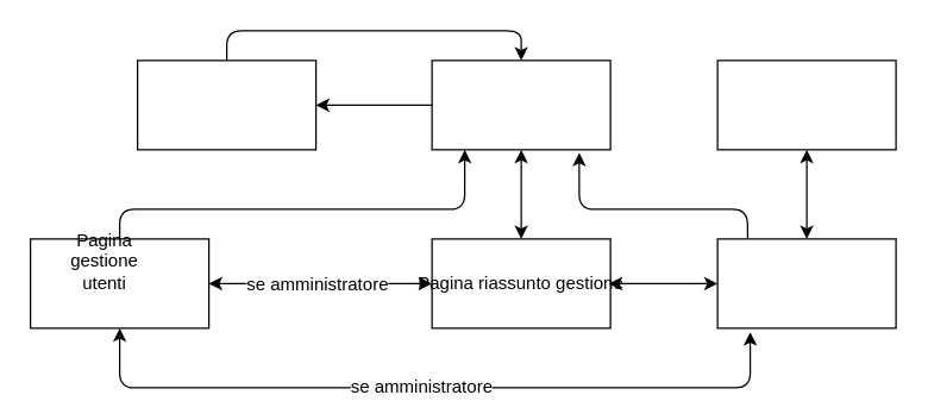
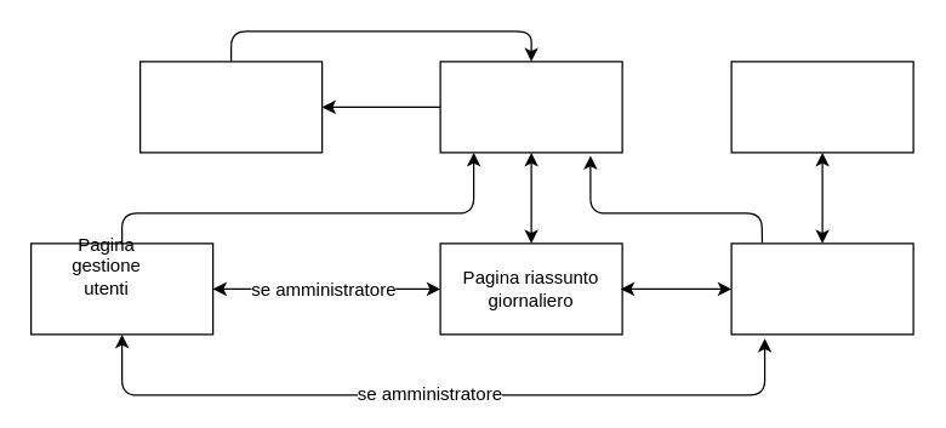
  <mxCell id="0" />
  <mxCell id="1" parent="0" />
  <mxCell id="2" value="" style="rounded=0;whiteSpace=wrap;html=1;" parent="1" vertex="1"><mxGeometry x="290" y="40" width="120" height="60" as="geometry" /></mxCell>
  <mxCell id="3" value="" style="rounded=0;whiteSpace=wrap;html=1;" parent="1" vertex="1"><mxGeometry x="290" y="160" width="120" height="60" as="geometry" /></mxCell>
- <mxCell id="4" value="Pagina riassunto gestione" style="text;html=1;strokeColor=none;fillColor=none;align=center;verticalAlign=middle;whiteSpace=wrap;rounded=0;" parent="1" vertex="1"><mxGeometry x="275" y="180" width="150" height="20" as="geometry" /></mxCell>
+ <mxCell id="4" value="Pagina riassunto giornaliero" style="text;html=1;strokeColor=none;fillColor=none;align=center;verticalAlign=middle;whiteSpace=wrap;rounded=0;" parent="1" vertex="1"><mxGeometry x="275" y="180" width="150" height="20" as="geometry" /></mxCell>
  <mxCell id="5" value="" style="endArrow=classic;startArrow=classic;html=1;entryX=0.5;entryY=1;entryDx=0;entryDy=0;exitX=0.5;exitY=0;exitDx=0;exitDy=0;" parent="1" source="3" target="2" edge="1"><mxGeometry width="50" height="50" relative="1" as="geometry"><mxPoint x="280" y="340" as="sourcePoint" /><mxPoint x="330" y="290" as="targetPoint" /></mxGeometry></mxCell>
  <mxCell id="6" value="" style="rounded=0;whiteSpace=wrap;html=1;" parent="1" vertex="1"><mxGeometry x="482" y="160" width="120" height="60" as="geometry" /></mxCell>
  <mxCell id="7" value="" style="endArrow=classic;startArrow=classic;html=1;entryX=0;entryY=0.5;entryDx=0;entryDy=0;" parent="1" target="6" edge="1"><mxGeometry width="50" height="50" relative="1" as="geometry"><mxPoint x="409" y="190" as="sourcePoint" /><mxPoint x="330" y="240" as="targetPoint" /></mxGeometry></mxCell>
  <mxCell id="8" value="" style="rounded=0;whiteSpace=wrap;html=1;" parent="1" vertex="1"><mxGeometry x="20" y="160" width="120" height="60" as="geometry" /></mxCell>
  <mxCell id="9" value="Pagina gestione utenti" style="text;html=1;strokeColor=none;fillColor=none;align=center;verticalAlign=middle;whiteSpace=wrap;rounded=0;" parent="1" vertex="1"><mxGeometry x="30" y="165" width="80" height="20" as="geometry" /></mxCell>
  <mxCell id="10" value="" style="endArrow=classic;startArrow=classic;html=1;entryX=0.1;entryY=0.5;entryDx=0;entryDy=0;entryPerimeter=0;exitX=1;exitY=0.5;exitDx=0;exitDy=0;" parent="1" source="8" target="4" edge="1"><mxGeometry width="50" height="50" relative="1" as="geometry"><mxPoint x="20" y="290" as="sourcePoint" /><mxPoint x="70" y="240" as="targetPoint" /></mxGeometry></mxCell>
  <mxCell id="11" value="se amministratore" style="text;html=1;resizable=0;points=[];align=center;verticalAlign=middle;labelBackgroundColor=#ffffff;" vertex="1" connectable="0" parent="10"><mxGeometry x="-0.362" y="-3" relative="1" as="geometry"><mxPoint x="24" y="-3" as="offset" /></mxGeometry></mxCell>
  <mxCell id="12" value="" style="endArrow=classic;html=1;exitX=0.5;exitY=0;exitDx=0;exitDy=0;" parent="1" source="8" edge="1"><mxGeometry width="50" height="50" relative="1" as="geometry"><mxPoint x="20" y="340" as="sourcePoint" /><mxPoint x="312" y="100" as="targetPoint" /><Array as="points"><mxPoint x="80" y="140" /><mxPoint x="312" y="140" /></Array></mxGeometry></mxCell>
  <mxCell id="13" value="" style="endArrow=classic;html=1;exitX=0.169;exitY=-0.007;exitDx=0;exitDy=0;exitPerimeter=0;" parent="1" source="6" edge="1"><mxGeometry width="50" height="50" relative="1" as="geometry"><mxPoint x="20" y="340" as="sourcePoint" /><mxPoint x="389" y="102" as="targetPoint" /><Array as="points"><mxPoint x="502" y="140" /><mxPoint x="389" y="140" /></Array></mxGeometry></mxCell>
  <mxCell id="14" value="" style="endArrow=classic;startArrow=classic;html=1;entryX=0.5;entryY=1;entryDx=0;entryDy=0;exitX=0.183;exitY=1.044;exitDx=0;exitDy=0;exitPerimeter=0;" parent="1" source="6" target="8" edge="1"><mxGeometry width="50" height="50" relative="1" as="geometry"><mxPoint x="500" y="370" as="sourcePoint" /><mxPoint x="70" y="310" as="targetPoint" /><Array as="points"><mxPoint x="504" y="260" /><mxPoint x="80" y="260" /></Array></mxGeometry></mxCell>
  <mxCell id="15" value="se amministratore" style="text;html=1;resizable=0;points=[];align=center;verticalAlign=middle;labelBackgroundColor=#ffffff;" vertex="1" connectable="0" parent="14"><mxGeometry x="0.035" y="-1" relative="1" as="geometry"><mxPoint as="offset" /></mxGeometry></mxCell>
  <mxCell id="16" value="" style="rounded=0;whiteSpace=wrap;html=1;" parent="1" vertex="1"><mxGeometry x="92" y="40" width="120" height="60" as="geometry" /></mxCell>
  <mxCell id="17" value="" style="endArrow=classic;html=1;entryX=1;entryY=0.5;entryDx=0;entryDy=0;exitX=0;exitY=0.5;exitDx=0;exitDy=0;" parent="1" source="2" target="16" edge="1"><mxGeometry width="50" height="50" relative="1" as="geometry"><mxPoint x="282" y="70" as="sourcePoint" /><mxPoint x="452" y="70" as="targetPoint" /><Array as="points" /></mxGeometry></mxCell>
  <mxCell id="18" value="" style="endArrow=classic;html=1;exitX=0.5;exitY=0;exitDx=0;exitDy=0;entryX=0.5;entryY=0;entryDx=0;entryDy=0;" parent="1" source="16" target="2" edge="1"><mxGeometry width="50" height="50" relative="1" as="geometry"><mxPoint x="436.5" y="-20" as="sourcePoint" /><mxPoint x="593.5" y="-20" as="targetPoint" /><Array as="points"><mxPoint x="152" y="20" /><mxPoint x="350" y="20" /></Array></mxGeometry></mxCell>
  <mxCell id="19" value="" style="rounded=0;whiteSpace=wrap;html=1;" parent="1" vertex="1"><mxGeometry x="482" y="40" width="120" height="60" as="geometry" /></mxCell>
  <mxCell id="20" value="" style="endArrow=classic;startArrow=classic;html=1;entryX=0.5;entryY=1;entryDx=0;entryDy=0;" parent="1" edge="1"><mxGeometry width="50" height="50" relative="1" as="geometry"><mxPoint x="542" y="160" as="sourcePoint" /><mxPoint x="542" y="100" as="targetPoint" /></mxGeometry></mxCell>
